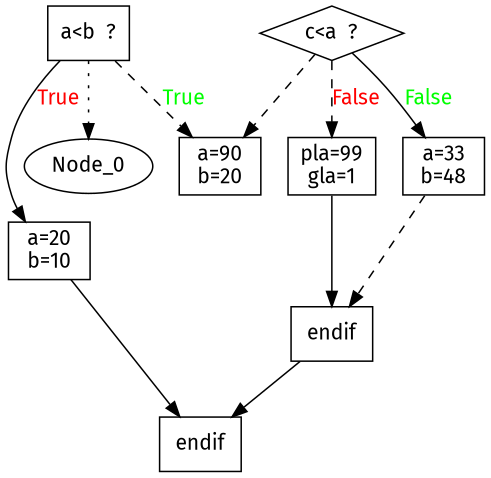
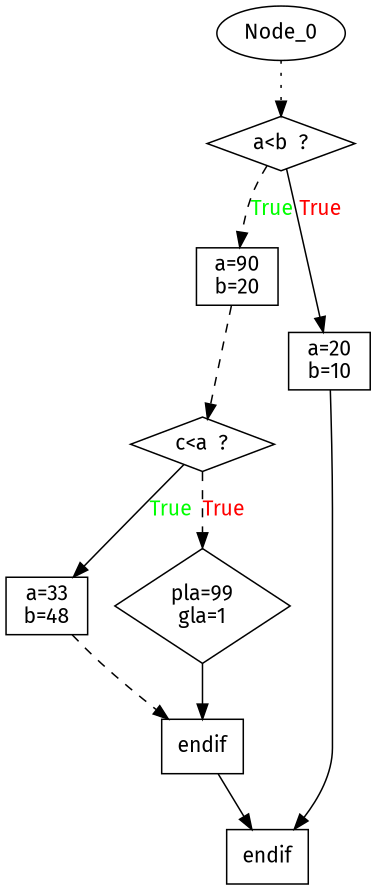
  digraph {
    fontname="Fira Sans"
    node [fontname="Fira Sans" shape=box]
    edge [fontname="Fira Sans" style=solid]
-   n1 [label="a<b  ?"]
+   n1 [label="a<b  ?" shape=diamond]
    n2 [label="a=90\nb=20"]
    n3 [label="a=20\nb=10"]
    n4 [label="c<a  ?" shape=diamond]
    n5 [label=endif]
    n6 [label="a=33\nb=48"]
-   n7 [label="pla=99\ngla=1"]
+   n7 [label="pla=99\ngla=1" shape=diamond]
    n8 [label=endif]
    Node_0 [shape=""]
    n1 -> n2 [fontcolor=GREEN label=True style=dashed]
    n1 -> n3 [fontcolor=RED label=True]
-   n4 -> n2 [style=dashed]
+   n2 -> n4 [style=dashed]
    n3 -> n5
-   n4 -> n6 [fontcolor=GREEN label=False]
-   n4 -> n7 [fontcolor=RED label=False style=dashed]
+   n4 -> n6 [fontcolor=GREEN label=True]
+   n4 -> n7 [fontcolor=RED label=True style=dashed]
    n6 -> n8 [style=dashed]
    n7 -> n8
    n8 -> n5
-   n1 -> Node_0 [style=dotted]
+   Node_0 -> n1 [style=dotted]
  }
